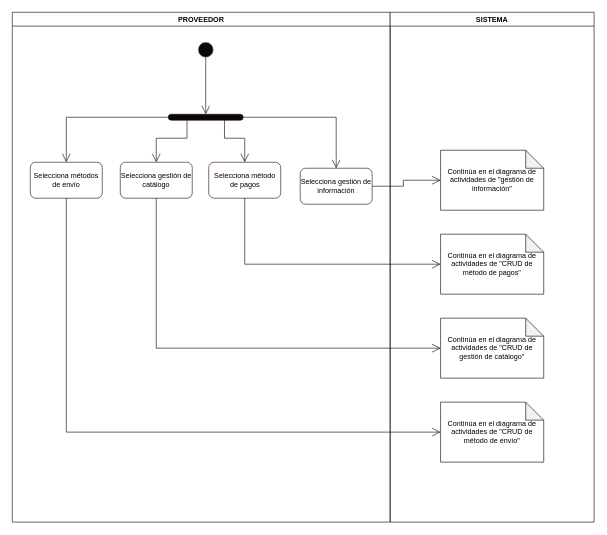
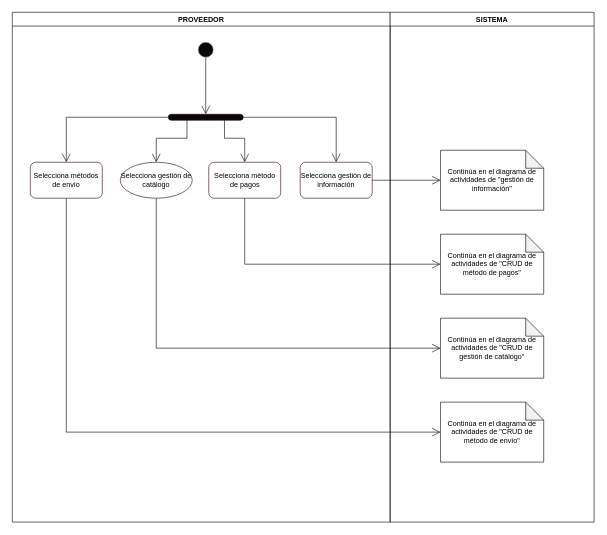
  <mxCell id="0" />
  <mxCell id="1" parent="0" />
  <mxCell id="2" value="PROVEEDOR" style="swimlane;gradientColor=none;" vertex="1" parent="1"><mxGeometry x="20" y="20" width="630" height="850" as="geometry" /></mxCell>
  <mxCell id="3" style="edgeStyle=orthogonalEdgeStyle;rounded=0;orthogonalLoop=1;jettySize=auto;html=1;entryX=0.5;entryY=0;entryDx=0;entryDy=0;endSize=12;endArrow=open;endFill=0;" edge="1" parent="2" source="4" target="5"><mxGeometry relative="1" as="geometry" /></mxCell>
  <mxCell id="4" value="" style="ellipse;whiteSpace=wrap;html=1;aspect=fixed;strokeColor=#919191;fillColor=#080808;gradientColor=none;" vertex="1" parent="2"><mxGeometry x="310" y="50" width="25" height="25" as="geometry" /></mxCell>
  <mxCell id="5" value="" style="rounded=1;whiteSpace=wrap;html=1;strokeColor=#330000;fillColor=#080808;gradientColor=none;arcSize=50;" vertex="1" parent="2"><mxGeometry x="260" y="170" width="125" height="10" as="geometry" /></mxCell>
  <mxCell id="6" style="edgeStyle=orthogonalEdgeStyle;rounded=0;orthogonalLoop=1;jettySize=auto;html=1;exitX=0.5;exitY=0;exitDx=0;exitDy=0;entryX=0;entryY=0.5;entryDx=0;entryDy=0;endArrow=none;endFill=0;endSize=12;startArrow=open;startFill=0;targetPerimeterSpacing=0;startSize=12;" edge="1" parent="2" source="7" target="5"><mxGeometry relative="1" as="geometry" /></mxCell>
  <mxCell id="7" value="Selecciona métodos de envío" style="rounded=1;whiteSpace=wrap;html=1;strokeColor=#330000;fillColor=#FFFFFF;gradientColor=none;" vertex="1" parent="2"><mxGeometry x="30" y="250" width="120" height="60" as="geometry" /></mxCell>
  <mxCell id="8" style="edgeStyle=orthogonalEdgeStyle;rounded=0;orthogonalLoop=1;jettySize=auto;html=1;exitX=0.5;exitY=0;exitDx=0;exitDy=0;entryX=0.25;entryY=1;entryDx=0;entryDy=0;endArrow=none;endFill=0;startArrow=open;startFill=0;sourcePerimeterSpacing=0;startSize=12;" edge="1" parent="2" source="9" target="5"><mxGeometry relative="1" as="geometry" /></mxCell>
- <mxCell id="9" value="Selecciona gestión de catálogo" style="rounded=1;whiteSpace=wrap;html=1;strokeColor=#330000;fillColor=#FFFFFF;gradientColor=none;" vertex="1" parent="2"><mxGeometry x="180" y="250" width="120" height="60" as="geometry" /></mxCell>
+ <mxCell id="9" value="Selecciona gestión de catálogo" style="ellipse;whiteSpace=wrap;html=1;strokeColor=#330000;fillColor=#FFFFFF;gradientColor=none;" vertex="1" parent="2"><mxGeometry x="180" y="250" width="120" height="60" as="geometry" /></mxCell>
  <mxCell id="10" style="edgeStyle=orthogonalEdgeStyle;rounded=0;orthogonalLoop=1;jettySize=auto;html=1;exitX=0.5;exitY=0;exitDx=0;exitDy=0;entryX=0.75;entryY=1;entryDx=0;entryDy=0;startArrow=open;startFill=0;startSize=12;endArrow=none;endFill=0;endSize=12;targetPerimeterSpacing=0;" edge="1" parent="2" source="11" target="5"><mxGeometry relative="1" as="geometry" /></mxCell>
  <mxCell id="11" value="Selecciona método de pagos" style="rounded=1;whiteSpace=wrap;html=1;strokeColor=#330000;fillColor=#FFFFFF;gradientColor=none;" vertex="1" parent="2"><mxGeometry x="327.5" y="250" width="120" height="60" as="geometry" /></mxCell>
  <mxCell id="12" style="edgeStyle=orthogonalEdgeStyle;rounded=0;orthogonalLoop=1;jettySize=auto;html=1;exitX=0.5;exitY=0;exitDx=0;exitDy=0;entryX=1;entryY=0.5;entryDx=0;entryDy=0;startArrow=open;startFill=0;startSize=12;endArrow=none;endFill=0;endSize=12;targetPerimeterSpacing=0;" edge="1" parent="2" source="13" target="5"><mxGeometry relative="1" as="geometry" /></mxCell>
- <mxCell id="13" value="Selecciona gestión de información" style="rounded=1;whiteSpace=wrap;html=1;strokeColor=#330000;fillColor=#FFFFFF;gradientColor=none;" vertex="1" parent="2"><mxGeometry x="480" y="260" width="120" height="60" as="geometry" /></mxCell>
+ <mxCell id="13" value="Selecciona gestión de información" style="rounded=1;whiteSpace=wrap;html=1;strokeColor=#330000;fillColor=#FFFFFF;gradientColor=none;" vertex="1" parent="2"><mxGeometry x="480" y="250" width="120" height="60" as="geometry" /></mxCell>
  <mxCell id="14" value="SISTEMA" style="swimlane;gradientColor=none;" vertex="1" parent="1"><mxGeometry x="650" y="20" width="340" height="850" as="geometry" /></mxCell>
  <mxCell id="15" value="Continúa en el diagrama de actividades de &quot;gestión de información&quot;" style="shape=note;whiteSpace=wrap;html=1;backgroundOutline=1;darkOpacity=0.05;" vertex="1" parent="14"><mxGeometry x="84" y="230" width="172" height="100" as="geometry" /></mxCell>
  <mxCell id="16" value="Continúa en el diagrama de actividades de &quot;CRUD de método de pagos&quot;" style="shape=note;whiteSpace=wrap;html=1;backgroundOutline=1;darkOpacity=0.05;" vertex="1" parent="14"><mxGeometry x="84" y="370" width="172" height="100" as="geometry" /></mxCell>
  <mxCell id="17" value="Continúa en el diagrama de actividades de &quot;CRUD de gestión de catálogo&quot;" style="shape=note;whiteSpace=wrap;html=1;backgroundOutline=1;darkOpacity=0.05;" vertex="1" parent="14"><mxGeometry x="84" y="510" width="172" height="100" as="geometry" /></mxCell>
  <mxCell id="18" value="Continúa en el diagrama de actividades de &quot;CRUD de método de envío&quot;" style="shape=note;whiteSpace=wrap;html=1;backgroundOutline=1;darkOpacity=0.05;" vertex="1" parent="14"><mxGeometry x="84" y="650" width="172" height="100" as="geometry" /></mxCell>
  <mxCell id="19" style="edgeStyle=orthogonalEdgeStyle;rounded=0;orthogonalLoop=1;jettySize=auto;html=1;exitX=0;exitY=0.5;exitDx=0;exitDy=0;exitPerimeter=0;entryX=1;entryY=0.5;entryDx=0;entryDy=0;startArrow=open;startFill=0;startSize=12;sourcePerimeterSpacing=0;endArrow=none;endFill=0;" edge="1" parent="1" source="15" target="13"><mxGeometry relative="1" as="geometry" /></mxCell>
  <mxCell id="20" style="edgeStyle=orthogonalEdgeStyle;rounded=0;orthogonalLoop=1;jettySize=auto;html=1;exitX=0;exitY=0.5;exitDx=0;exitDy=0;exitPerimeter=0;startArrow=open;startFill=0;startSize=12;sourcePerimeterSpacing=0;endArrow=none;endFill=0;" edge="1" parent="1" source="18" target="7"><mxGeometry relative="1" as="geometry" /></mxCell>
  <mxCell id="21" style="edgeStyle=orthogonalEdgeStyle;rounded=0;orthogonalLoop=1;jettySize=auto;html=1;exitX=0;exitY=0.5;exitDx=0;exitDy=0;exitPerimeter=0;entryX=0.5;entryY=1;entryDx=0;entryDy=0;startArrow=open;startFill=0;startSize=12;sourcePerimeterSpacing=0;endArrow=none;endFill=0;" edge="1" parent="1" source="17" target="9"><mxGeometry relative="1" as="geometry" /></mxCell>
  <mxCell id="22" style="edgeStyle=orthogonalEdgeStyle;rounded=0;orthogonalLoop=1;jettySize=auto;html=1;exitX=0;exitY=0.5;exitDx=0;exitDy=0;exitPerimeter=0;entryX=0.5;entryY=1;entryDx=0;entryDy=0;startArrow=open;startFill=0;startSize=12;sourcePerimeterSpacing=0;endArrow=none;endFill=0;" edge="1" parent="1" source="16" target="11"><mxGeometry relative="1" as="geometry" /></mxCell>
